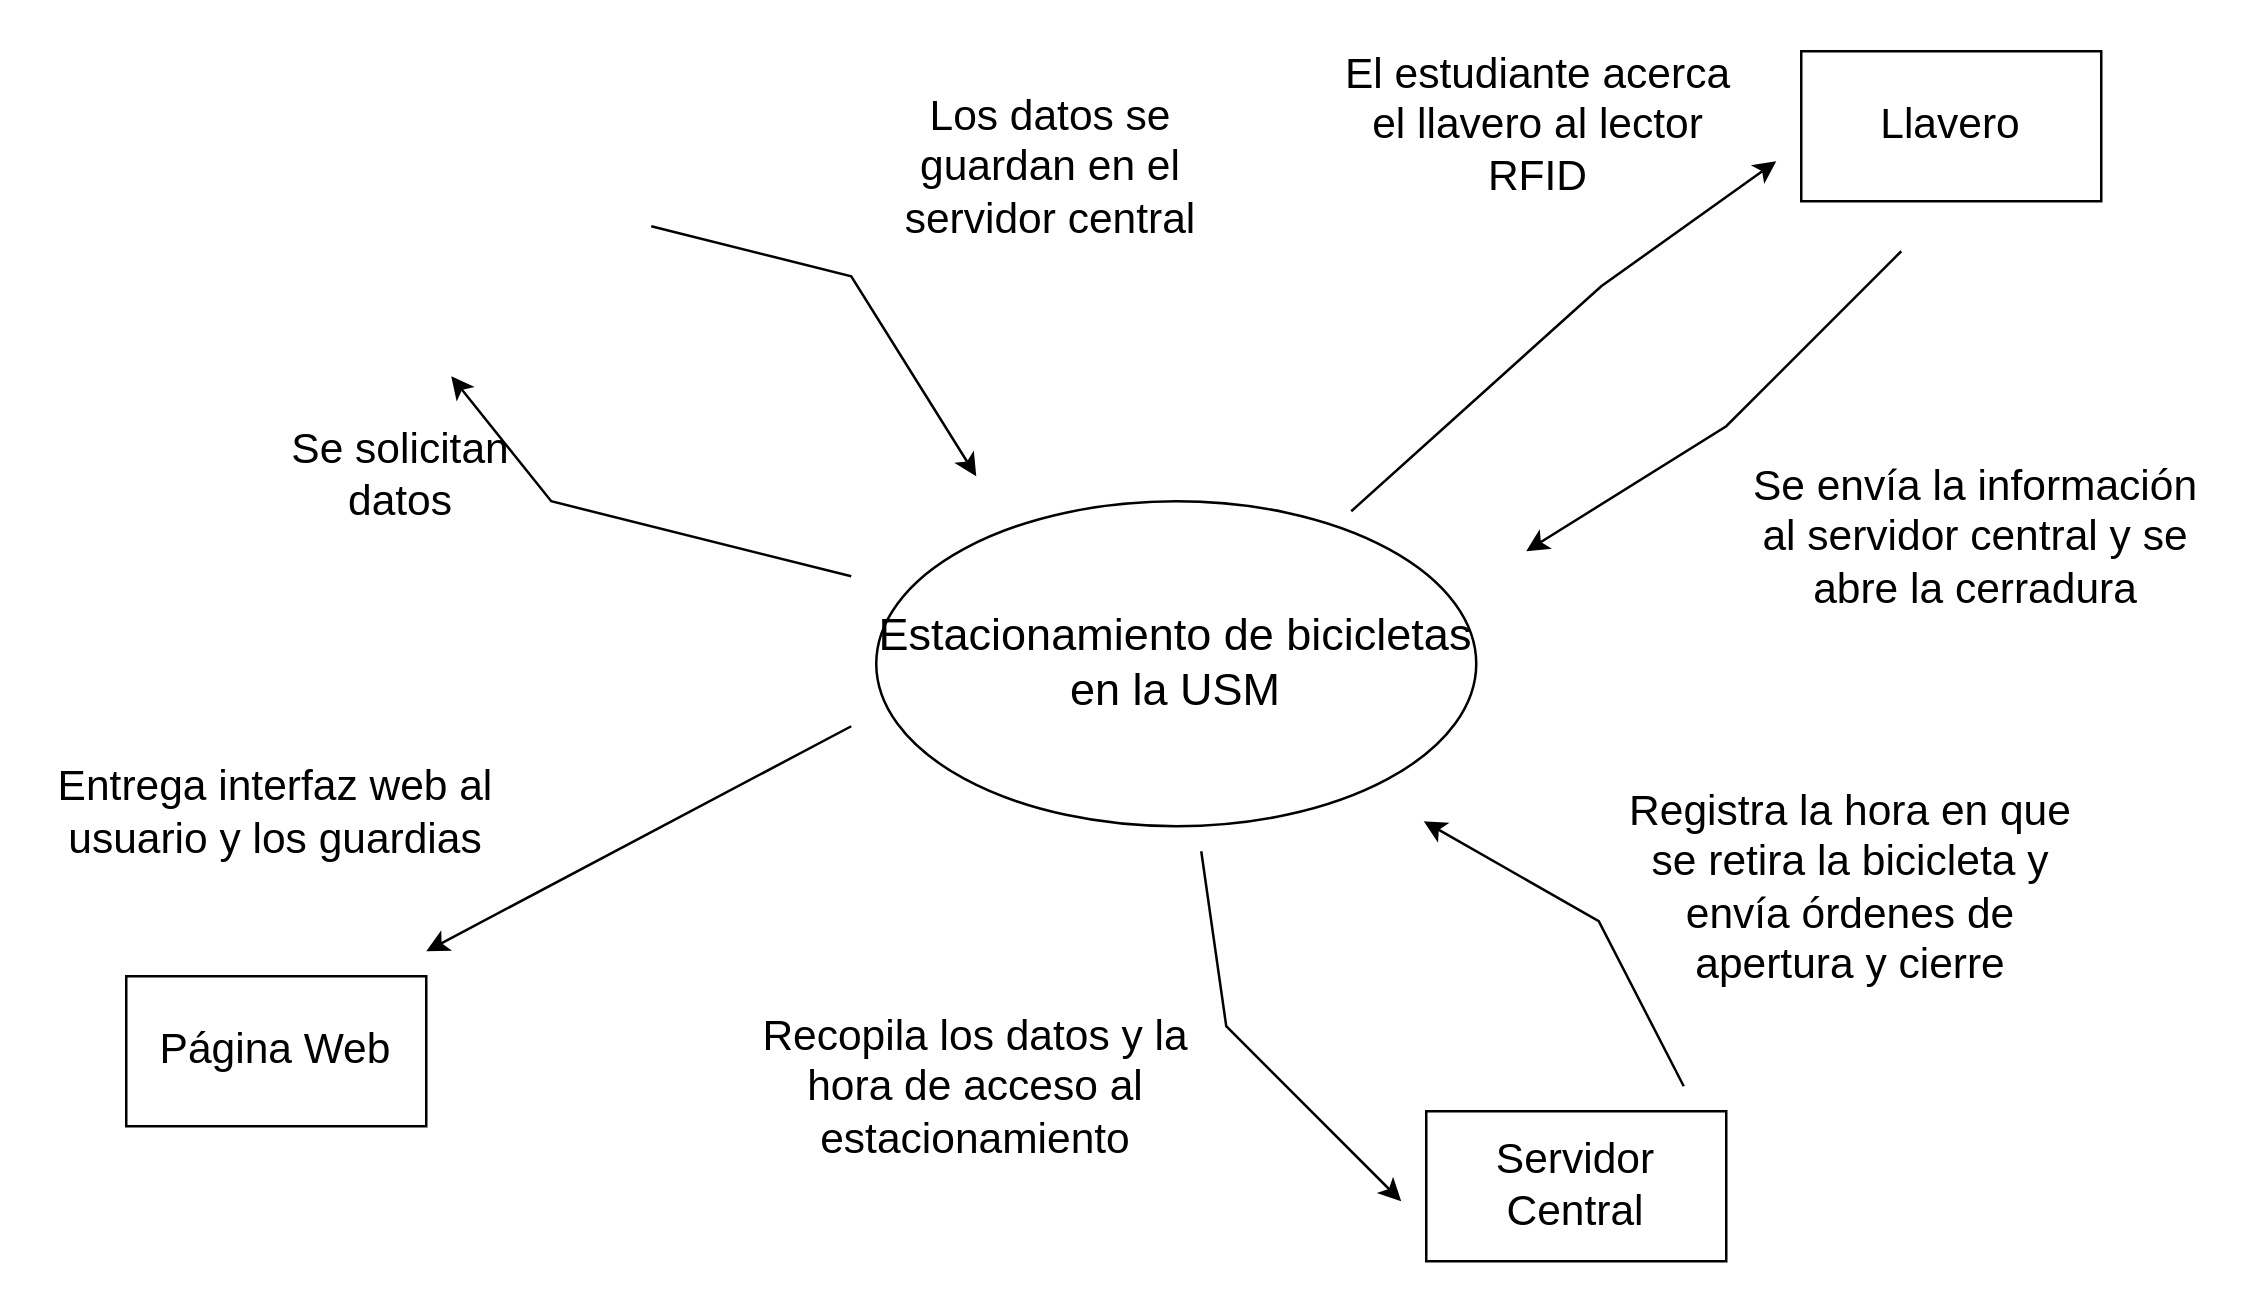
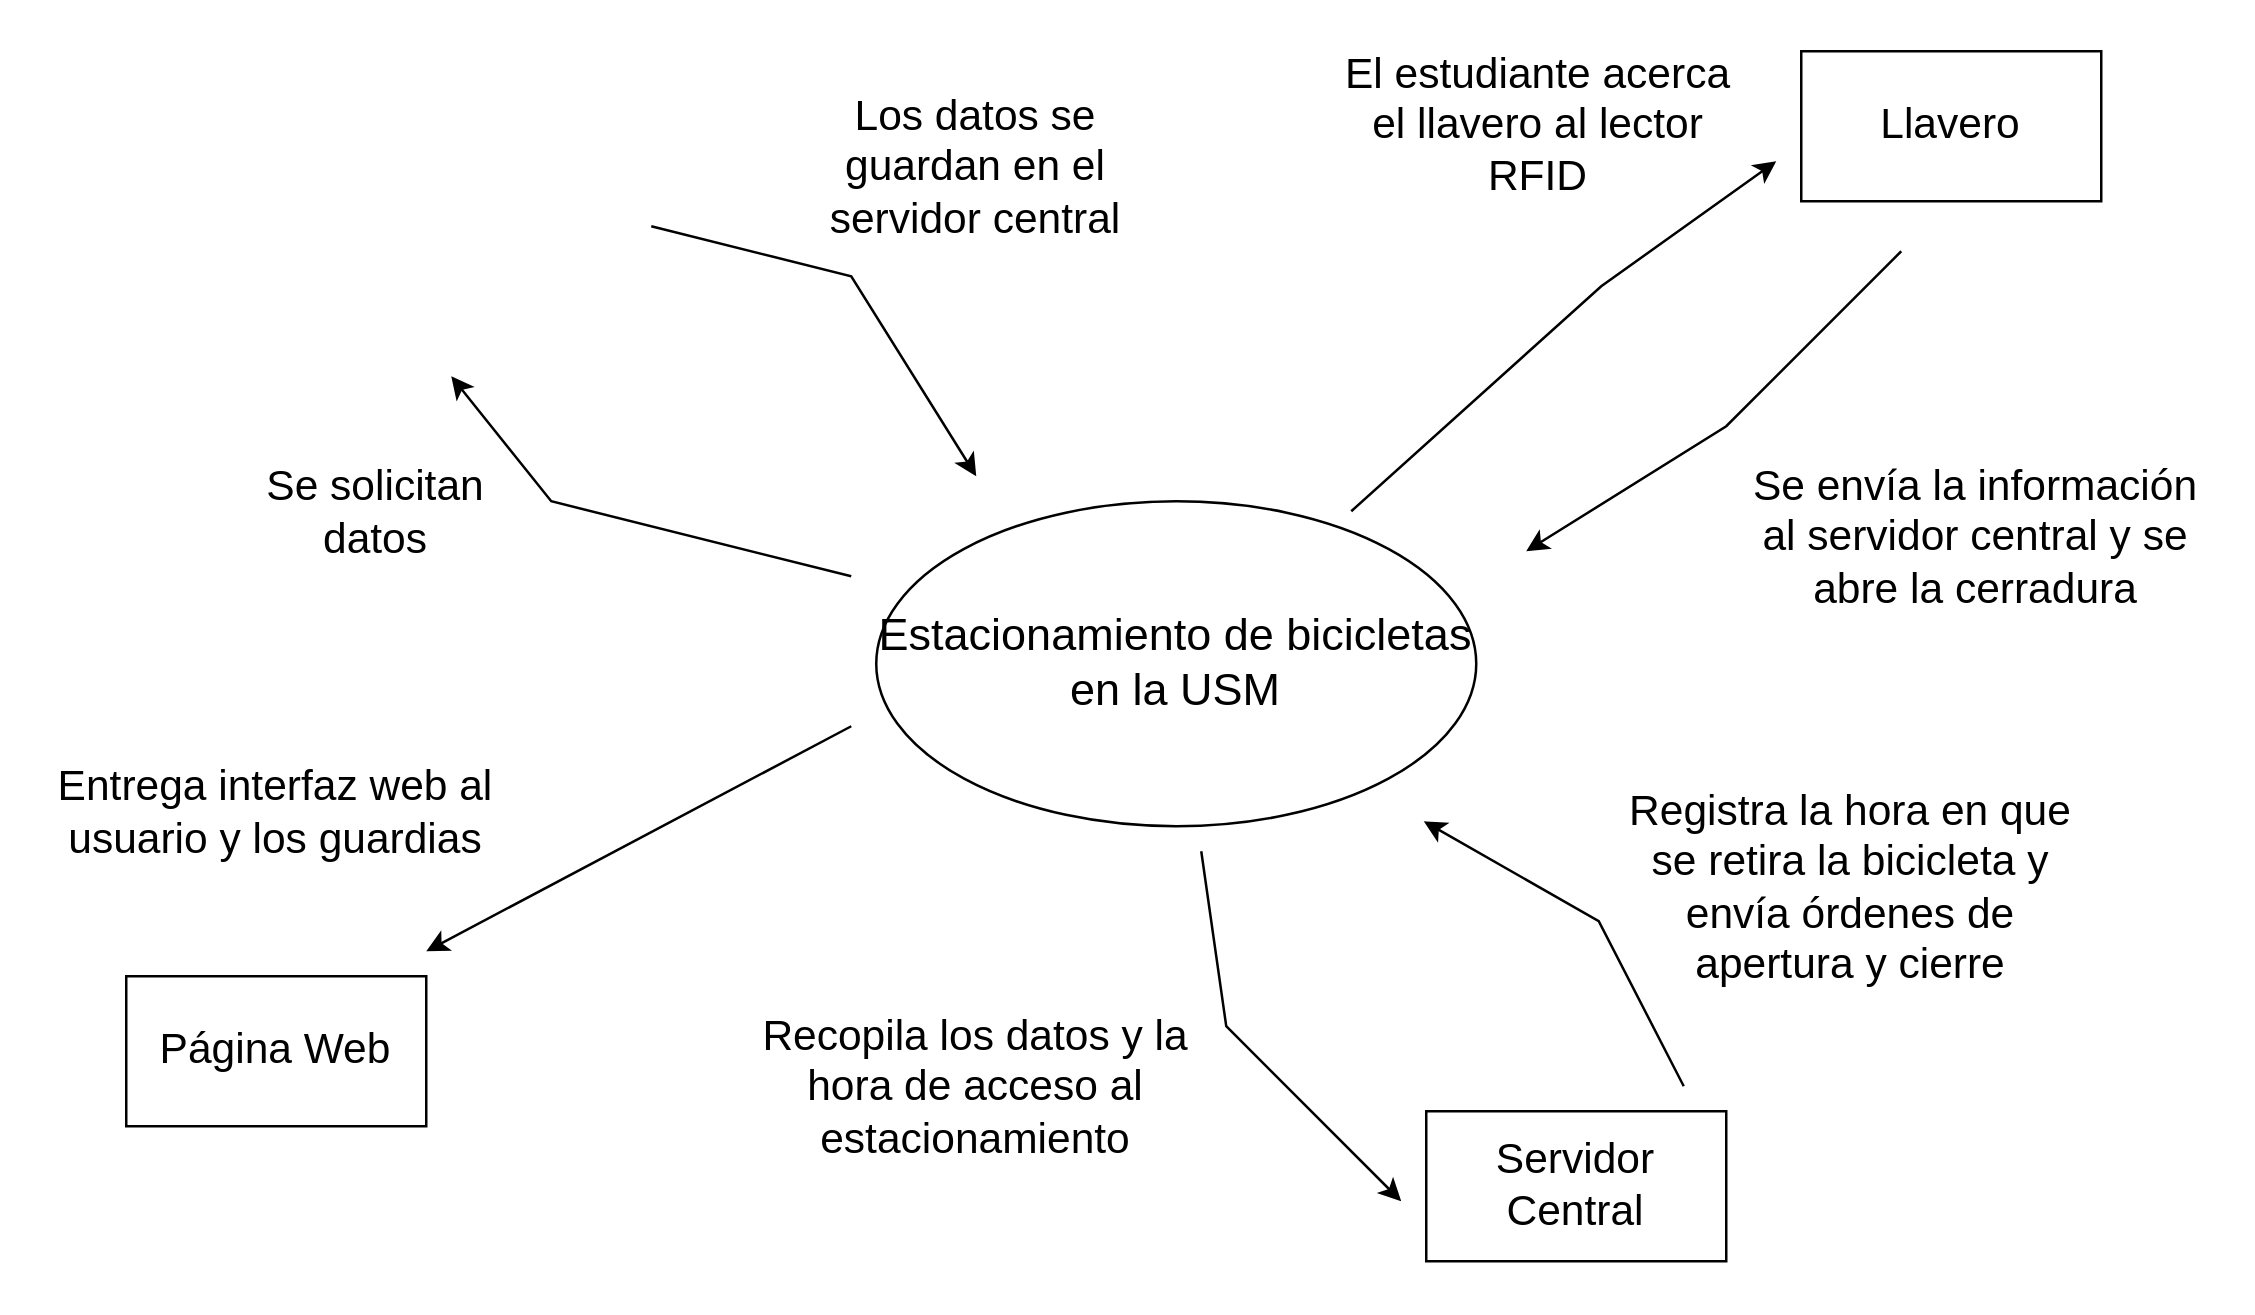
  <mxCell id="0" />
  <mxCell id="1" parent="0" />
  <mxCell id="2" value="&lt;font style=&quot;font-size: 18px;&quot;&gt;Estacionamiento de bicicletas en la USM&lt;/font&gt;" style="ellipse;whiteSpace=wrap;html=1;" parent="1" vertex="1"><mxGeometry x="350" y="200" width="240" height="130" as="geometry" /></mxCell>
  <mxCell id="3" value="&lt;font style=&quot;font-size: 17px;&quot;&gt;Llavero&lt;/font&gt;" style="rounded=0;whiteSpace=wrap;html=1;" parent="1" vertex="1"><mxGeometry x="720" y="20" width="120" height="60" as="geometry" /></mxCell>
  <mxCell id="4" value="&lt;font style=&quot;font-size: 17px;&quot;&gt;Página Web&lt;/font&gt;" style="rounded=0;whiteSpace=wrap;html=1;" parent="1" vertex="1"><mxGeometry x="50" y="390" width="120" height="60" as="geometry" /></mxCell>
  <mxCell id="5" value="&lt;font style=&quot;font-size: 17px;&quot;&gt;Servidor Central&lt;/font&gt;" style="rounded=0;whiteSpace=wrap;html=1;" parent="1" vertex="1"><mxGeometry x="570" y="444" width="120" height="60" as="geometry" /></mxCell>
  <mxCell id="6" value="" style="endArrow=classic;html=1;rounded=0;" parent="1" edge="1"><mxGeometry width="50" height="50" relative="1" as="geometry"><mxPoint x="480" y="340" as="sourcePoint" /><mxPoint x="560" y="480" as="targetPoint" /><Array as="points"><mxPoint x="490" y="410" /></Array></mxGeometry></mxCell>
  <mxCell id="7" value="" style="endArrow=classic;html=1;rounded=0;exitX=0.95;exitY=-0.067;exitDx=0;exitDy=0;exitPerimeter=0;" parent="1" edge="1"><mxGeometry width="50" height="50" relative="1" as="geometry"><mxPoint x="673" y="433.98" as="sourcePoint" /><mxPoint x="569" y="328" as="targetPoint" /><Array as="points"><mxPoint x="639" y="368" /></Array></mxGeometry></mxCell>
  <mxCell id="8" value="&lt;font style=&quot;font-size: 17px;&quot;&gt;Se envía la información al servidor central y se abre la cerradura&lt;/font&gt;" style="text;html=1;align=center;verticalAlign=middle;whiteSpace=wrap;rounded=0;" parent="1" vertex="1"><mxGeometry x="700" y="170" width="180" height="90" as="geometry" /></mxCell>
  <mxCell id="9" value="&lt;span style=&quot;font-size: 17px;&quot;&gt;Registra la hora en que se retira la bicicleta y envía órdenes de apertura y cierre&lt;/span&gt;" style="text;html=1;align=center;verticalAlign=middle;whiteSpace=wrap;rounded=0;" parent="1" vertex="1"><mxGeometry x="650" y="310" width="180" height="90" as="geometry" /></mxCell>
  <mxCell id="10" value="&lt;span style=&quot;font-size: 17px;&quot;&gt;Recopila los datos y la hora de acceso al estacionamiento&lt;/span&gt;" style="text;html=1;align=center;verticalAlign=middle;whiteSpace=wrap;rounded=0;" parent="1" vertex="1"><mxGeometry x="300" y="390" width="180" height="90" as="geometry" /></mxCell>
  <mxCell id="11" value="" style="endArrow=classic;html=1;rounded=0;" parent="1" edge="1"><mxGeometry width="50" height="50" relative="1" as="geometry"><mxPoint x="340" y="290" as="sourcePoint" /><mxPoint x="170" y="380" as="targetPoint" /></mxGeometry></mxCell>
  <mxCell id="12" value="&lt;span style=&quot;font-size: 17px;&quot;&gt;Entrega interfaz web al usuario y los guardias&lt;/span&gt;" style="text;html=1;align=center;verticalAlign=middle;whiteSpace=wrap;rounded=0;" parent="1" vertex="1"><mxGeometry x="20" y="280" width="180" height="90" as="geometry" /></mxCell>
  <mxCell id="13" value="" style="endArrow=classic;html=1;rounded=0;" parent="1" edge="1"><mxGeometry width="50" height="50" relative="1" as="geometry"><mxPoint x="340" y="230" as="sourcePoint" /><mxPoint x="180" y="150" as="targetPoint" /><Array as="points"><mxPoint x="220" y="200" /></Array></mxGeometry></mxCell>
  <mxCell id="14" value="" style="endArrow=classic;html=1;rounded=0;" parent="1" edge="1"><mxGeometry width="50" height="50" relative="1" as="geometry"><mxPoint x="260" y="90" as="sourcePoint" /><mxPoint x="390" y="190" as="targetPoint" /><Array as="points"><mxPoint x="340" y="110" /></Array></mxGeometry></mxCell>
- <mxCell id="15" value="&lt;font style=&quot;font-size: 17px;&quot;&gt;Se solicitan datos&lt;/font&gt;" style="text;html=1;align=center;verticalAlign=middle;whiteSpace=wrap;rounded=0;" parent="1" vertex="1"><mxGeometry x="100" y="165" width="120" height="50" as="geometry" /></mxCell>
- <mxCell id="16" value="&lt;font style=&quot;font-size: 17px;&quot;&gt;Los datos se guardan en el servidor central&lt;/font&gt;" style="text;html=1;align=center;verticalAlign=middle;whiteSpace=wrap;rounded=0;" parent="1" vertex="1"><mxGeometry x="350" y="40" width="140" height="54" as="geometry" /></mxCell>
+ <mxCell id="15" value="&lt;font style=&quot;font-size: 17px;&quot;&gt;Se solicitan datos&lt;/font&gt;" style="text;html=1;align=center;verticalAlign=middle;whiteSpace=wrap;rounded=0;" parent="1" vertex="1"><mxGeometry x="90" y="180" width="120" height="50" as="geometry" /></mxCell>
+ <mxCell id="16" value="&lt;font style=&quot;font-size: 17px;&quot;&gt;Los datos se guardan en el servidor central&lt;/font&gt;" style="text;html=1;align=center;verticalAlign=middle;whiteSpace=wrap;rounded=0;" parent="1" vertex="1"><mxGeometry x="320" y="40" width="140" height="54" as="geometry" /></mxCell>
  <mxCell id="17" value="" style="endArrow=classic;html=1;rounded=0;" parent="1" edge="1"><mxGeometry width="50" height="50" relative="1" as="geometry"><mxPoint x="540" y="204" as="sourcePoint" /><mxPoint x="710" y="64" as="targetPoint" /><Array as="points"><mxPoint x="640" y="114" /></Array></mxGeometry></mxCell>
  <mxCell id="18" value="" style="endArrow=classic;html=1;rounded=0;" parent="1" edge="1"><mxGeometry width="50" height="50" relative="1" as="geometry"><mxPoint x="760" y="100" as="sourcePoint" /><mxPoint x="610" y="220" as="targetPoint" /><Array as="points"><mxPoint x="690" y="170" /></Array></mxGeometry></mxCell>
  <mxCell id="19" value="&lt;font style=&quot;font-size: 17px;&quot;&gt;El estudiante acerca el llavero al lector RFID&lt;/font&gt;" style="text;html=1;align=center;verticalAlign=middle;whiteSpace=wrap;rounded=0;" parent="1" vertex="1"><mxGeometry x="530" y="20" width="170" height="60" as="geometry" /></mxCell>
